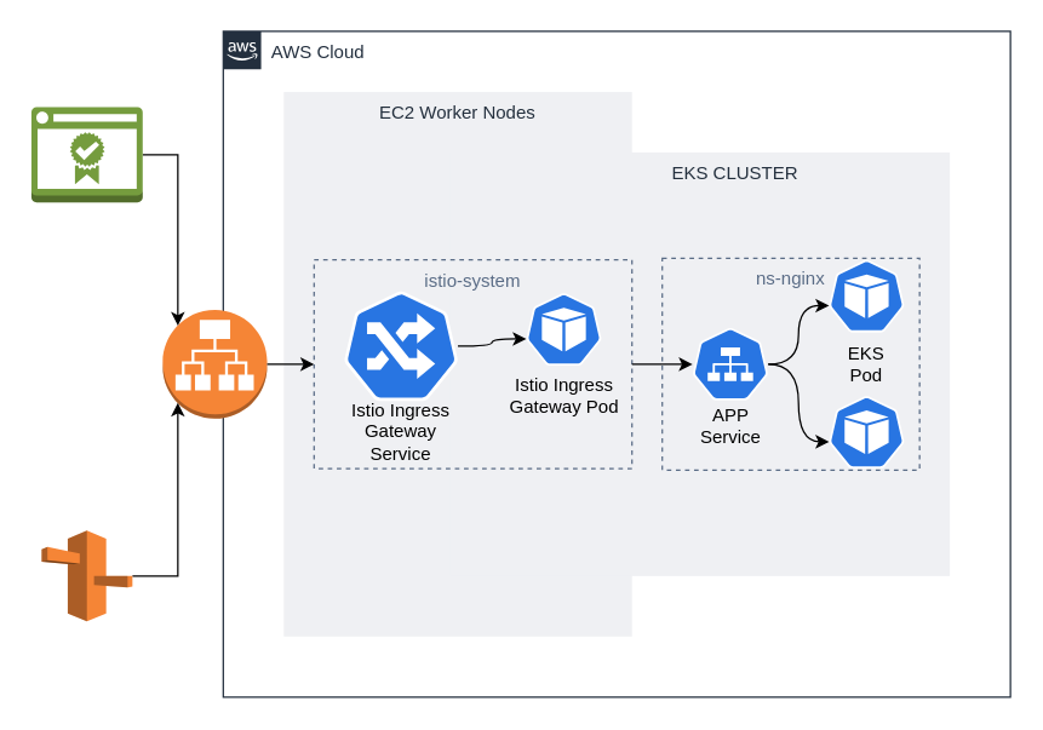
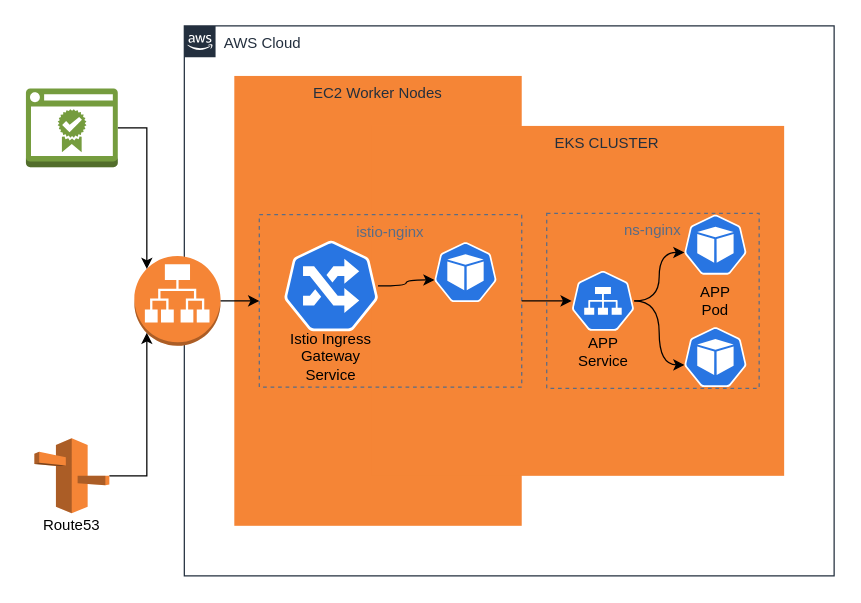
  <mxCell id="0" />
  <mxCell id="1" parent="0" />
  <mxCell id="2" value="" style="group" vertex="1" connectable="0" parent="1"><mxGeometry x="20.25" y="20" width="646.75" height="440" as="geometry" /></mxCell>
  <mxCell id="3" value="AWS Cloud" style="points=[[0,0],[0.25,0],[0.5,0],[0.75,0],[1,0],[1,0.25],[1,0.5],[1,0.75],[1,1],[0.75,1],[0.5,1],[0.25,1],[0,1],[0,0.75],[0,0.5],[0,0.25]];outlineConnect=0;gradientColor=none;html=1;whiteSpace=wrap;fontSize=12;fontStyle=0;shape=mxgraph.aws4.group;grIcon=mxgraph.aws4.group_aws_cloud_alt;strokeColor=#232F3E;fillColor=none;verticalAlign=top;align=left;spacingLeft=30;fontColor=#232F3E;dashed=0;container=0;" vertex="1" parent="2"><mxGeometry x="126.75" width="520" height="440" as="geometry" /></mxCell>
- <mxCell id="4" value="EC2 Worker Nodes" style="fillColor=#EFF0F3;strokeColor=none;dashed=0;verticalAlign=top;fontStyle=0;fontColor=#232F3D;container=0;" vertex="1" parent="2"><mxGeometry x="166.75" y="40" width="230" height="360" as="geometry" /></mxCell>
- <mxCell id="5" value="              EKS CLUSTER" style="fillColor=#EFF0F3;strokeColor=none;dashed=0;verticalAlign=top;fontStyle=0;fontColor=#232F3D;container=0;" vertex="1" parent="2"><mxGeometry x="276.75" y="80" width="330" height="280" as="geometry" /></mxCell>
+ <mxCell id="4" value="EC2 Worker Nodes" style="fillColor=#f58536;strokeColor=none;dashed=0;verticalAlign=top;fontStyle=0;fontColor=#232F3D;container=0;" vertex="1" parent="2"><mxGeometry x="166.75" y="40" width="230" height="360" as="geometry" /></mxCell>
+ <mxCell id="5" value="              EKS CLUSTER" style="fillColor=#f58536;strokeColor=none;dashed=0;verticalAlign=top;fontStyle=0;fontColor=#232F3D;container=0;" vertex="1" parent="2"><mxGeometry x="276.75" y="80" width="330" height="280" as="geometry" /></mxCell>
  <mxCell id="6" value="" style="outlineConnect=0;dashed=0;verticalLabelPosition=bottom;verticalAlign=top;align=center;html=1;shape=mxgraph.aws3.application_load_balancer;fillColor=#F58536;gradientColor=none;container=0;" vertex="1" parent="2"><mxGeometry x="86.75" y="184" width="69" height="72" as="geometry" /></mxCell>
  <mxCell id="7" style="edgeStyle=orthogonalEdgeStyle;rounded=0;orthogonalLoop=1;jettySize=auto;html=1;entryX=0.145;entryY=0.855;entryDx=0;entryDy=0;entryPerimeter=0;" edge="1" parent="2" source="8" target="6"><mxGeometry as="geometry" /></mxCell>
  <mxCell id="8" value="" style="outlineConnect=0;dashed=0;verticalLabelPosition=bottom;verticalAlign=top;align=center;html=1;shape=mxgraph.aws3.route_53;fillColor=#F58536;gradientColor=none;container=0;" vertex="1" parent="2"><mxGeometry x="6.75" y="330" width="60" height="60" as="geometry" /></mxCell>
  <mxCell id="9" style="edgeStyle=orthogonalEdgeStyle;rounded=0;orthogonalLoop=1;jettySize=auto;html=1;entryX=0.145;entryY=0.145;entryDx=0;entryDy=0;entryPerimeter=0;" edge="1" parent="2" source="10" target="6"><mxGeometry as="geometry" /></mxCell>
  <mxCell id="10" value="" style="outlineConnect=0;dashed=0;verticalLabelPosition=bottom;verticalAlign=top;align=center;html=1;shape=mxgraph.aws3.certificate_manager_2;fillColor=#759C3E;gradientColor=none;container=0;" vertex="1" parent="2"><mxGeometry y="50" width="73.5" height="63" as="geometry" /></mxCell>
  <mxCell id="11" value="" style="group" vertex="1" connectable="0" parent="2"><mxGeometry x="186.75" y="151" width="210" height="138" as="geometry" /></mxCell>
  <mxCell id="12" value="" style="html=1;dashed=0;whitespace=wrap;fillColor=#2875E2;strokeColor=#ffffff;points=[[0.005,0.63,0],[0.1,0.2,0],[0.9,0.2,0],[0.5,0,0],[0.995,0.63,0],[0.72,0.99,0],[0.5,1,0],[0.28,0.99,0]];shape=mxgraph.kubernetes.icon;prIcon=ing;container=0;" vertex="1" parent="11"><mxGeometry x="20" y="20" width="75" height="74" as="geometry" /></mxCell>
  <mxCell id="13" value="" style="html=1;dashed=0;whitespace=wrap;fillColor=#2875E2;strokeColor=#ffffff;points=[[0.005,0.63,0],[0.1,0.2,0],[0.9,0.2,0],[0.5,0,0],[0.995,0.63,0],[0.72,0.99,0],[0.5,1,0],[0.28,0.99,0]];shape=mxgraph.kubernetes.icon;prIcon=pod;container=0;" vertex="1" parent="11"><mxGeometry x="140" y="22" width="50" height="48" as="geometry" /></mxCell>
  <mxCell id="14" style="edgeStyle=orthogonalEdgeStyle;rounded=0;orthogonalLoop=1;jettySize=auto;html=1;entryX=0.005;entryY=0.63;entryDx=0;entryDy=0;entryPerimeter=0;curved=1;" edge="1" parent="11" source="12" target="13"><mxGeometry relative="1" as="geometry" /></mxCell>
- <mxCell id="15" value="istio-system" style="fillColor=none;strokeColor=#5A6C86;dashed=1;verticalAlign=top;fontStyle=0;fontColor=#5A6C86;container=0;" vertex="1" parent="11"><mxGeometry width="210" height="138" as="geometry" /></mxCell>
+ <mxCell id="15" value="istio-nginx" style="fillColor=none;strokeColor=#5A6C86;dashed=1;verticalAlign=top;fontStyle=0;fontColor=#5A6C86;container=0;" vertex="1" parent="11"><mxGeometry width="210" height="138" as="geometry" /></mxCell>
  <mxCell id="16" value="Istio Ingress&lt;br&gt;Gateway Service" style="text;html=1;strokeColor=none;fillColor=none;align=center;verticalAlign=middle;whiteSpace=wrap;rounded=0;" vertex="1" parent="11"><mxGeometry x="20" y="94" width="75" height="40" as="geometry" /></mxCell>
- <mxCell id="17" value="Istio Ingress&lt;br&gt;Gateway Pod" style="text;html=1;strokeColor=none;fillColor=none;align=center;verticalAlign=middle;whiteSpace=wrap;rounded=0;" vertex="1" parent="11"><mxGeometry x="127.5" y="70" width="75" height="40" as="geometry" /></mxCell>
  <mxCell id="18" style="edgeStyle=orthogonalEdgeStyle;curved=1;rounded=0;orthogonalLoop=1;jettySize=auto;html=1;" edge="1" parent="2" source="6" target="15"><mxGeometry relative="1" as="geometry" /></mxCell>
  <mxCell id="19" value="" style="html=1;dashed=0;whitespace=wrap;fillColor=#2875E2;strokeColor=#ffffff;points=[[0.005,0.63,0],[0.1,0.2,0],[0.9,0.2,0],[0.5,0,0],[0.995,0.63,0],[0.72,0.99,0],[0.5,1,0],[0.28,0.99,0]];shape=mxgraph.kubernetes.icon;prIcon=svc" vertex="1" parent="2"><mxGeometry x="436.75" y="196" width="50" height="48" as="geometry" /></mxCell>
  <mxCell id="20" value="" style="html=1;dashed=0;whitespace=wrap;fillColor=#2875E2;strokeColor=#ffffff;points=[[0.005,0.63,0],[0.1,0.2,0],[0.9,0.2,0],[0.5,0,0],[0.995,0.63,0],[0.72,0.99,0],[0.5,1,0],[0.28,0.99,0]];shape=mxgraph.kubernetes.icon;prIcon=pod" vertex="1" parent="2"><mxGeometry x="526.75" y="151" width="50" height="48" as="geometry" /></mxCell>
  <mxCell id="21" style="edgeStyle=orthogonalEdgeStyle;curved=1;rounded=0;orthogonalLoop=1;jettySize=auto;html=1;entryX=0.005;entryY=0.63;entryDx=0;entryDy=0;entryPerimeter=0;" edge="1" parent="2" source="19" target="20"><mxGeometry relative="1" as="geometry" /></mxCell>
  <mxCell id="22" value="" style="html=1;dashed=0;whitespace=wrap;fillColor=#2875E2;strokeColor=#ffffff;points=[[0.005,0.63,0],[0.1,0.2,0],[0.9,0.2,0],[0.5,0,0],[0.995,0.63,0],[0.72,0.99,0],[0.5,1,0],[0.28,0.99,0]];shape=mxgraph.kubernetes.icon;prIcon=pod" vertex="1" parent="2"><mxGeometry x="526.75" y="241" width="50" height="48" as="geometry" /></mxCell>
  <mxCell id="23" style="edgeStyle=orthogonalEdgeStyle;curved=1;rounded=0;orthogonalLoop=1;jettySize=auto;html=1;entryX=0.005;entryY=0.63;entryDx=0;entryDy=0;entryPerimeter=0;" edge="1" parent="2" source="19" target="22"><mxGeometry relative="1" as="geometry" /></mxCell>
  <mxCell id="24" style="edgeStyle=orthogonalEdgeStyle;curved=1;rounded=0;orthogonalLoop=1;jettySize=auto;html=1;exitX=1;exitY=0.5;exitDx=0;exitDy=0;" edge="1" parent="2" source="15" target="19"><mxGeometry relative="1" as="geometry" /></mxCell>
  <mxCell id="25" value="ns-nginx" style="fillColor=none;strokeColor=#5A6C86;dashed=1;verticalAlign=top;fontStyle=0;fontColor=#5A6C86;" vertex="1" parent="2"><mxGeometry x="416.75" y="150" width="170" height="140" as="geometry" /></mxCell>
  <mxCell id="26" value="APP Service" style="text;html=1;strokeColor=none;fillColor=none;align=center;verticalAlign=middle;whiteSpace=wrap;rounded=0;" vertex="1" parent="2"><mxGeometry x="444.25" y="256" width="35" height="10" as="geometry" /></mxCell>
- <mxCell id="27" value="EKS Pod" style="text;html=1;strokeColor=none;fillColor=none;align=center;verticalAlign=middle;whiteSpace=wrap;rounded=0;" vertex="1" parent="2"><mxGeometry x="541.75" y="215" width="20" height="10" as="geometry" /></mxCell>
+ <mxCell id="27" value="APP Pod" style="text;html=1;strokeColor=none;fillColor=none;align=center;verticalAlign=middle;whiteSpace=wrap;rounded=0;" vertex="1" parent="2"><mxGeometry x="541.75" y="215" width="20" height="10" as="geometry" /></mxCell>
+ <mxCell id="28" value="Route53" style="text;html=1;strokeColor=none;fillColor=none;align=center;verticalAlign=middle;whiteSpace=wrap;rounded=0;" vertex="1" parent="2"><mxGeometry x="16.75" y="390" width="40" height="20" as="geometry" /></mxCell>
